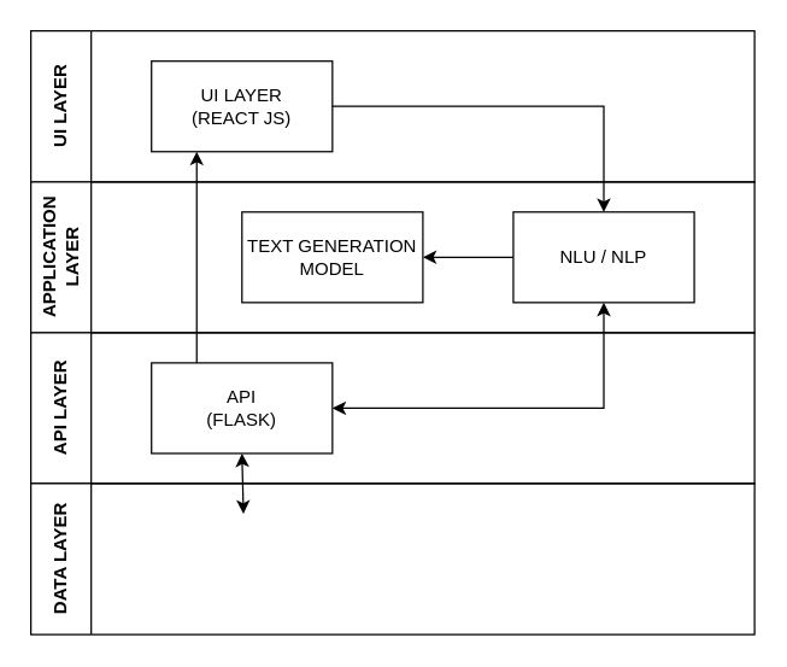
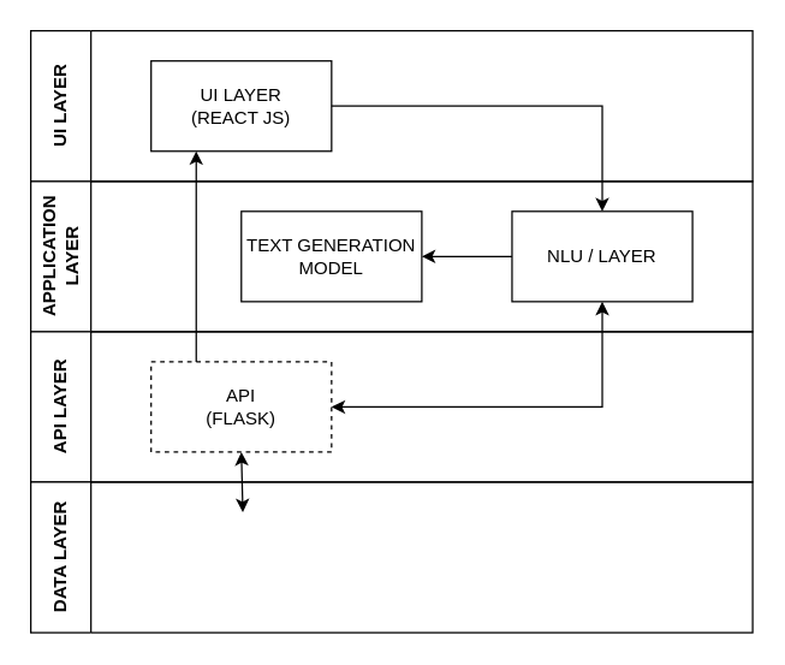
  <mxCell id="0" />
  <mxCell id="1" parent="0" />
  <mxCell id="2" value="UI LAYER" style="swimlane;horizontal=0;whiteSpace=wrap;html=1;startSize=40;" vertex="1" parent="1"><mxGeometry x="20" y="20" width="480" height="100" as="geometry" /></mxCell>
  <mxCell id="3" value="UI LAYER&lt;br&gt;(REACT JS)" style="rounded=0;whiteSpace=wrap;html=1;" vertex="1" parent="2"><mxGeometry x="80" y="20" width="120" height="60" as="geometry" /></mxCell>
  <mxCell id="4" value="APPLICATION&lt;br&gt;LAYER" style="swimlane;horizontal=0;whiteSpace=wrap;html=1;startSize=40;" vertex="1" parent="1"><mxGeometry x="20" y="120" width="480" height="100" as="geometry" /></mxCell>
  <mxCell id="5" value="TEXT GENERATION&lt;br&gt;MODEL" style="rounded=0;whiteSpace=wrap;html=1;" vertex="1" parent="4"><mxGeometry x="140" y="20" width="120" height="60" as="geometry" /></mxCell>
- <mxCell id="6" value="NLU / NLP" style="rounded=0;whiteSpace=wrap;html=1;" vertex="1" parent="4"><mxGeometry x="320" y="20" width="120" height="60" as="geometry" /></mxCell>
+ <mxCell id="6" value="NLU / LAYER" style="rounded=0;whiteSpace=wrap;html=1;" vertex="1" parent="4"><mxGeometry x="320" y="20" width="120" height="60" as="geometry" /></mxCell>
  <mxCell id="7" value="" style="endArrow=classic;html=1;rounded=0;exitX=0;exitY=0.5;exitDx=0;exitDy=0;entryX=1;entryY=0.5;entryDx=0;entryDy=0;" edge="1" parent="4" source="6" target="5"><mxGeometry width="50" height="50" relative="1" as="geometry"><mxPoint x="230" y="110" as="sourcePoint" /><mxPoint x="280" y="60" as="targetPoint" /></mxGeometry></mxCell>
  <mxCell id="8" value="API LAYER" style="swimlane;horizontal=0;whiteSpace=wrap;html=1;startSize=40;" vertex="1" parent="1"><mxGeometry x="20" y="220" width="480" height="100" as="geometry" /></mxCell>
- <mxCell id="9" value="API&lt;br&gt;(FLASK)" style="rounded=0;whiteSpace=wrap;html=1;" vertex="1" parent="8"><mxGeometry x="80" y="20" width="120" height="60" as="geometry" /></mxCell>
+ <mxCell id="9" value="API&lt;br&gt;(FLASK)" style="rounded=0;whiteSpace=wrap;html=1;dashed=1;" vertex="1" parent="8"><mxGeometry x="80" y="20" width="120" height="60" as="geometry" /></mxCell>
  <mxCell id="10" value="" style="endArrow=classic;startArrow=classic;html=1;rounded=0;exitX=0.817;exitY=0;exitDx=0;exitDy=0;exitPerimeter=0;entryX=0.312;entryY=1;entryDx=0;entryDy=0;entryPerimeter=0;" edge="1" parent="8"><mxGeometry width="50" height="50" relative="1" as="geometry"><mxPoint x="141" y="120" as="sourcePoint" /><mxPoint x="140" y="80" as="targetPoint" /></mxGeometry></mxCell>
  <mxCell id="11" value="" style="endArrow=classic;startArrow=classic;html=1;rounded=0;entryX=0.5;entryY=1;entryDx=0;entryDy=0;" edge="1" parent="8" target="6"><mxGeometry width="50" height="50" relative="1" as="geometry"><mxPoint x="200" y="50" as="sourcePoint" /><mxPoint x="250" as="targetPoint" /><Array as="points"><mxPoint x="380" y="50" /></Array></mxGeometry></mxCell>
  <mxCell id="12" value="DATA LAYER" style="swimlane;horizontal=0;whiteSpace=wrap;html=1;startSize=40;" vertex="1" parent="1"><mxGeometry x="20" y="320" width="480" height="100" as="geometry" /></mxCell>
  <mxCell id="13" value="" style="endArrow=classic;html=1;rounded=0;exitX=1;exitY=0.5;exitDx=0;exitDy=0;entryX=0.5;entryY=0;entryDx=0;entryDy=0;" edge="1" parent="1" source="3" target="6"><mxGeometry width="50" height="50" relative="1" as="geometry"><mxPoint x="250" y="230" as="sourcePoint" /><mxPoint x="400" y="70" as="targetPoint" /><Array as="points"><mxPoint x="400" y="70" /></Array></mxGeometry></mxCell>
  <mxCell id="14" value="" style="endArrow=classic;html=1;rounded=0;exitX=0.25;exitY=0;exitDx=0;exitDy=0;entryX=0.25;entryY=1;entryDx=0;entryDy=0;" edge="1" parent="1" source="9" target="3"><mxGeometry width="50" height="50" relative="1" as="geometry"><mxPoint x="120" y="230" as="sourcePoint" /><mxPoint x="170" y="180" as="targetPoint" /></mxGeometry></mxCell>
